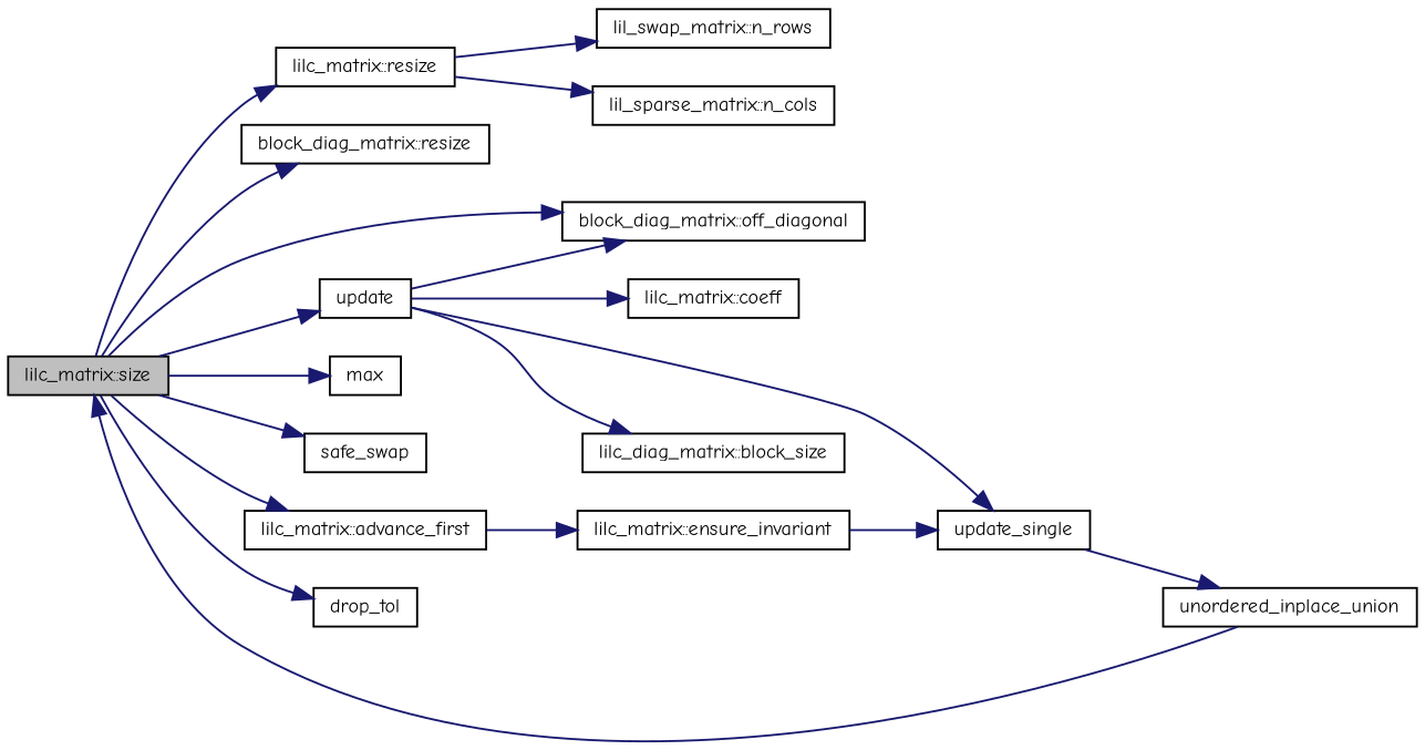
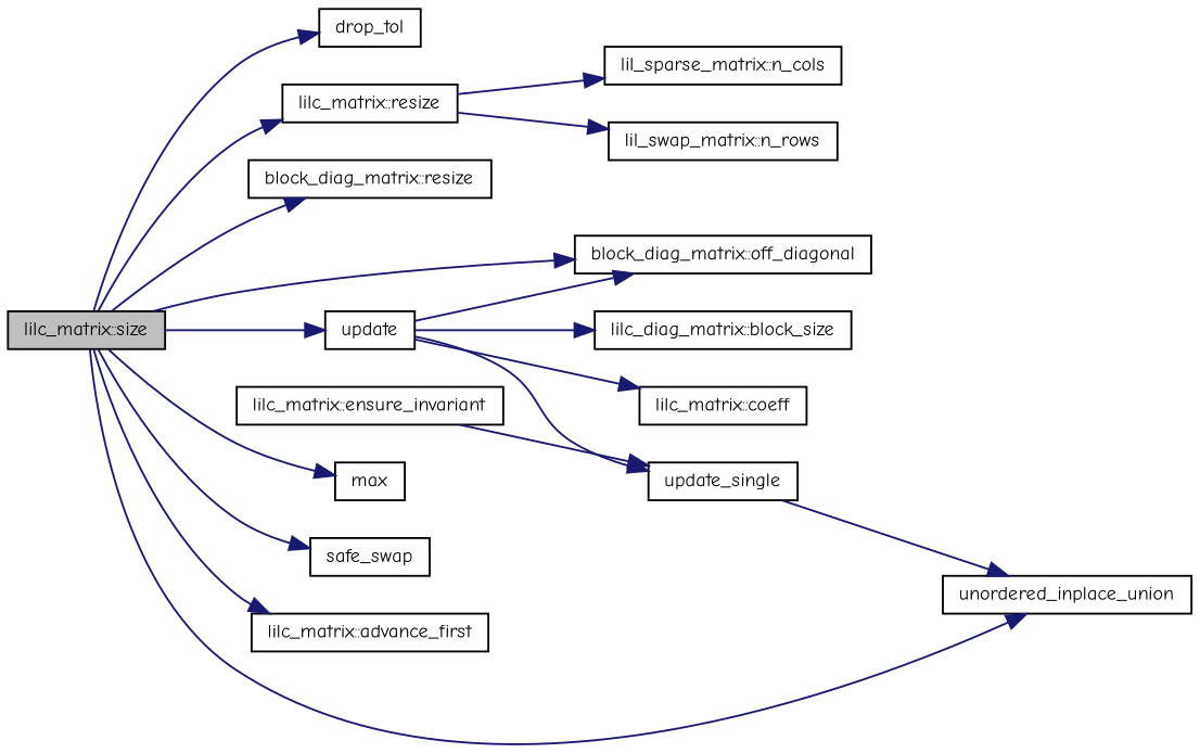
  digraph {
    fontname="Comic Neue"
    rankdir=LR
    node [color=black fillcolor=white fontname="Comic Neue" fontsize=10 shape=record style=filled]
    edge [color=midnightblue fontname="Comic Neue" fontsize=10 labelfontname=Helvetica labelfontsize=10 style=solid]
    n1 [fillcolor=grey75 fontcolor=black height=0.2 label="lilc_matrix::size" width=0.4]
    n2 [height=0.2 label="lilc_matrix::resize" width=0.4]
    n3 [height=0.2 label="block_diag_matrix::resize" width=0.4]
    n4 [height=0.2 label=update width=0.4]
    n5 [height=0.2 label=unordered_inplace_union width=0.4]
    n6 [height=0.2 label="block_diag_matrix::off_diagonal" width=0.4]
    n7 [height=0.2 label=max width=0.4]
    n8 [height=0.2 label=safe_swap width=0.4]
    n9 [height=0.2 label="lilc_matrix::advance_first" width=0.4]
    n10 [height=0.2 label=drop_tol width=0.4]
    n11 [height=0.2 label="lil_swap_matrix::n_rows" width=0.4]
    n12 [height=0.2 label="lil_sparse_matrix::n_cols" width=0.4]
    n13 [height=0.2 label="lilc_matrix::coeff" width=0.4]
    n14 [height=0.2 label=update_single width=0.4]
    n15 [height=0.2 label="lilc_diag_matrix::block_size" width=0.4]
    n16 [height=0.2 label="lilc_matrix::ensure_invariant" width=0.4]
    n1 -> n2
    n1 -> n3
    n1 -> n4
-   n5 -> n1
+   n1 -> n5
    n1 -> n6
    n1 -> n7
    n1 -> n8
    n1 -> n9
    n1 -> n10
    n2 -> n11
    n2 -> n12
    n4 -> n6
    n4 -> n13
    n4 -> n14
    n4 -> n15
-   n9 -> n16
    n14 -> n5
    n16 -> n14
  }
